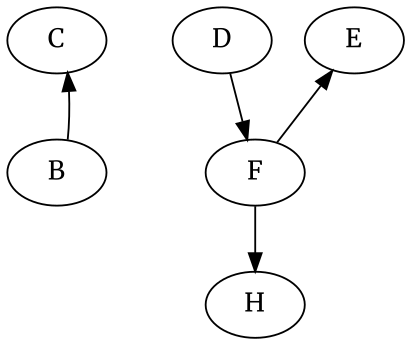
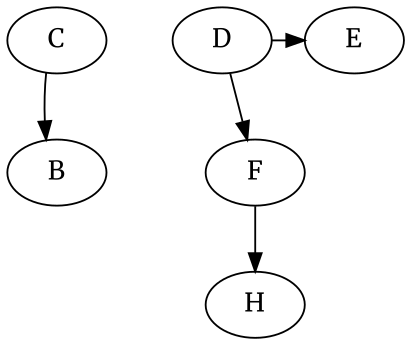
  digraph {
    fontname=Merriweather
    node [fontname=Merriweather]
    edge [fontname=Merriweather]
    C
    D
    E
    F
    B
    H
    subgraph sub_1 {
      rank=same
      C
      D
      E
    }
-   F -> E
+   D -> E
    D -> F
    F -> H
-   B -> C
+   C -> B
  }
